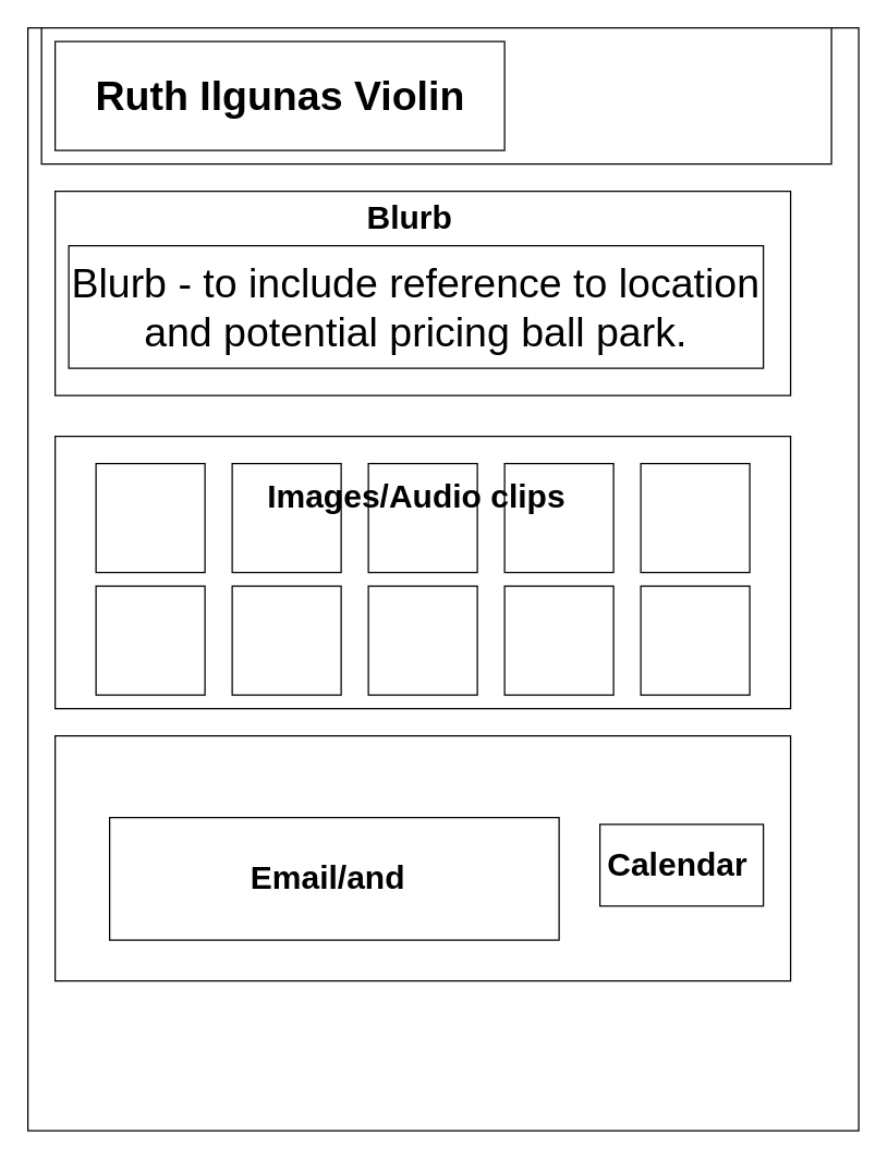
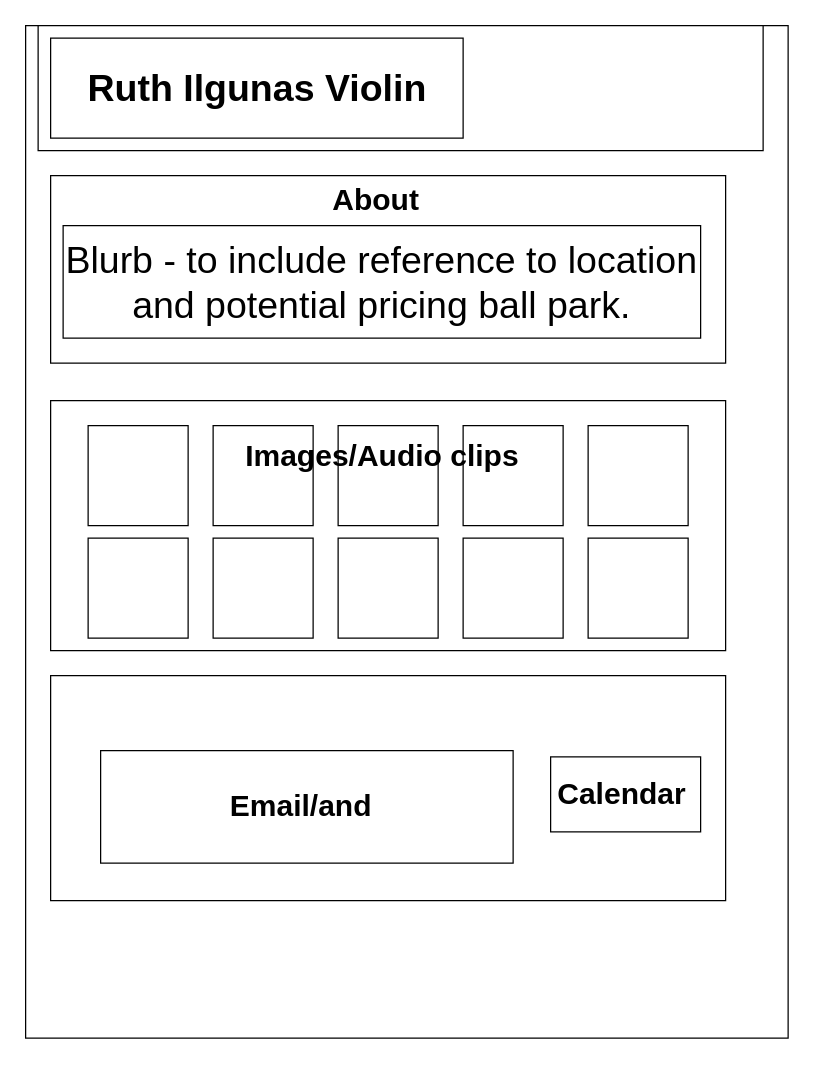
  <mxCell id="0" />
  <mxCell id="1" parent="0" />
  <mxCell id="2" value="" style="rounded=0;whiteSpace=wrap;html=1;fontSize=30;" vertex="1" parent="1"><mxGeometry x="20" width="610" height="810" as="geometry" y="20" /></mxCell>
  <mxCell id="3" value="" style="rounded=0;whiteSpace=wrap;html=1;" vertex="1" parent="1"><mxGeometry x="30" width="580" height="100" as="geometry" y="20" /></mxCell>
  <mxCell id="4" value="" style="rounded=0;whiteSpace=wrap;html=1;" vertex="1" parent="1"><mxGeometry x="40" y="30" width="330" height="80" as="geometry" /></mxCell>
  <mxCell id="5" value="&lt;font style=&quot;font-size: 30px;&quot;&gt;Ruth Ilgunas Violin&lt;/font&gt;" style="text;strokeColor=none;fillColor=none;html=1;fontSize=24;fontStyle=1;verticalAlign=middle;align=center;" vertex="1" parent="1"><mxGeometry x="90" y="35" width="230" height="70" as="geometry" /></mxCell>
  <mxCell id="6" value="" style="rounded=0;whiteSpace=wrap;html=1;fontSize=30;" vertex="1" parent="1"><mxGeometry x="40" y="140" width="540" height="150" as="geometry" /></mxCell>
- <mxCell id="7" value="Blurb" style="text;strokeColor=none;fillColor=none;html=1;fontSize=24;fontStyle=1;verticalAlign=middle;align=center;" vertex="1" parent="1"><mxGeometry x="250" y="140" width="100" height="40" as="geometry" /></mxCell>
+ <mxCell id="7" value="About" style="text;strokeColor=none;fillColor=none;html=1;fontSize=24;fontStyle=1;verticalAlign=middle;align=center;" vertex="1" parent="1"><mxGeometry x="250" y="140" width="100" height="40" as="geometry" /></mxCell>
  <mxCell id="8" value="Blurb - to include reference to location and potential pricing ball park." style="rounded=0;whiteSpace=wrap;html=1;fontSize=30;" vertex="1" parent="1"><mxGeometry x="50" y="180" width="510" height="90" as="geometry" /></mxCell>
  <mxCell id="9" value="" style="rounded=0;whiteSpace=wrap;html=1;fontSize=30;" vertex="1" parent="1"><mxGeometry x="40" y="320" width="540" height="200" as="geometry" /></mxCell>
  <mxCell id="10" value="" style="whiteSpace=wrap;html=1;aspect=fixed;fontSize=30;" vertex="1" parent="1"><mxGeometry x="70" y="340" width="80" height="80" as="geometry" /></mxCell>
  <mxCell id="11" value="" style="whiteSpace=wrap;html=1;aspect=fixed;fontSize=30;" vertex="1" parent="1"><mxGeometry x="270" y="340" width="80" height="80" as="geometry" /></mxCell>
  <mxCell id="12" value="" style="whiteSpace=wrap;html=1;aspect=fixed;fontSize=30;" vertex="1" parent="1"><mxGeometry x="370" y="340" width="80" height="80" as="geometry" /></mxCell>
  <mxCell id="13" value="" style="whiteSpace=wrap;html=1;aspect=fixed;fontSize=30;" vertex="1" parent="1"><mxGeometry x="170" y="340" width="80" height="80" as="geometry" /></mxCell>
  <mxCell id="14" value="" style="whiteSpace=wrap;html=1;aspect=fixed;fontSize=30;" vertex="1" parent="1"><mxGeometry x="470" y="340" width="80" height="80" as="geometry" /></mxCell>
  <mxCell id="15" value="" style="whiteSpace=wrap;html=1;aspect=fixed;fontSize=30;" vertex="1" parent="1"><mxGeometry x="270" y="430" width="80" height="80" as="geometry" /></mxCell>
  <mxCell id="16" value="" style="whiteSpace=wrap;html=1;aspect=fixed;fontSize=30;" vertex="1" parent="1"><mxGeometry x="370" y="430" width="80" height="80" as="geometry" /></mxCell>
  <mxCell id="17" value="" style="whiteSpace=wrap;html=1;aspect=fixed;fontSize=30;" vertex="1" parent="1"><mxGeometry x="470" y="430" width="80" height="80" as="geometry" /></mxCell>
  <mxCell id="18" value="" style="whiteSpace=wrap;html=1;aspect=fixed;fontSize=30;" vertex="1" parent="1"><mxGeometry x="170" y="430" width="80" height="80" as="geometry" /></mxCell>
  <mxCell id="19" value="" style="whiteSpace=wrap;html=1;aspect=fixed;fontSize=30;" vertex="1" parent="1"><mxGeometry x="70" y="430" width="80" height="80" as="geometry" /></mxCell>
  <mxCell id="20" value="Images/Audio clips" style="text;strokeColor=none;fillColor=none;html=1;fontSize=24;fontStyle=1;verticalAlign=middle;align=center;" vertex="1" parent="1"><mxGeometry x="255" y="350" width="100" height="30" as="geometry" /></mxCell>
  <mxCell id="21" value="" style="rounded=0;whiteSpace=wrap;html=1;fontSize=30;" vertex="1" parent="1"><mxGeometry x="40" y="540" width="540" height="180" as="geometry" /></mxCell>
  <mxCell id="22" value="" style="rounded=0;whiteSpace=wrap;html=1;fontSize=30;" vertex="1" parent="1"><mxGeometry x="80" y="600" width="330" height="90" as="geometry" /></mxCell>
  <mxCell id="23" value="Email/and" style="text;strokeColor=none;fillColor=none;html=1;fontSize=24;fontStyle=1;verticalAlign=middle;align=center;" vertex="1" parent="1"><mxGeometry x="190" y="625" width="100" height="40" as="geometry" /></mxCell>
  <mxCell id="24" value="" style="rounded=0;whiteSpace=wrap;html=1;fontSize=30;" vertex="1" parent="1"><mxGeometry x="440" y="605" width="120" height="60" as="geometry" /></mxCell>
  <mxCell id="25" value="Calendar&amp;nbsp;" style="text;strokeColor=none;fillColor=none;html=1;fontSize=24;fontStyle=1;verticalAlign=middle;align=center;" vertex="1" parent="1"><mxGeometry x="450" y="615" width="100" height="40" as="geometry" /></mxCell>
